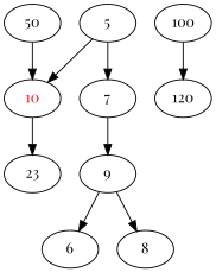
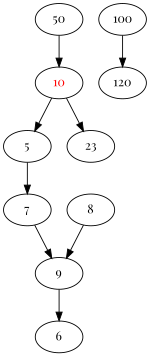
  digraph {
    fontname="Playfair Display"
    node [fontname="Playfair Display"]
    edge [fontname="Playfair Display"]
    n1 [label=50]
    n2 [fontcolor=red label=10]
    n3 [label=5]
    n4 [label=23]
    n5 [label=100]
    n6 [label=120]
    n7 [label=7]
    n8 [label=9]
    n9 [label=6]
    n10 [label=8]
    n1 -> n2
-   n3 -> n2
+   n2 -> n3
    n2 -> n4
    n3 -> n7
    n5 -> n6
    n7 -> n8
    n8 -> n9
-   n8 -> n10
+   n10 -> n8
  }
